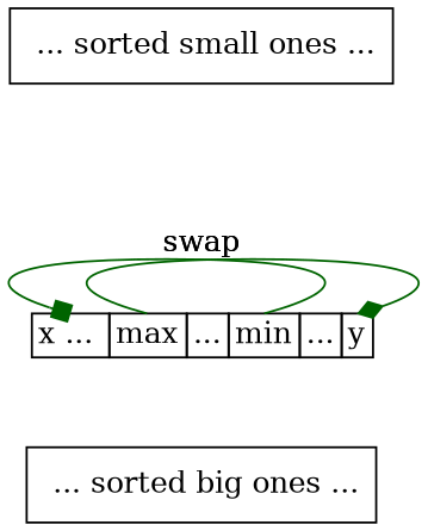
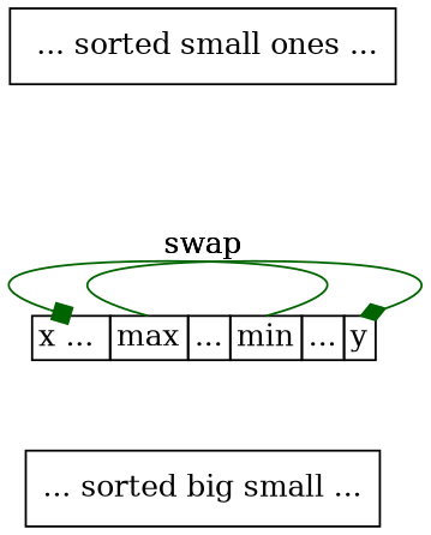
  digraph {
    rankdir=LR
    node [shape=box]
    n1 [label=" ... sorted small ones ..."]
    n2 [label=<<table BORDER="0" CELLBORDER="1" CELLSPACING="0">              <tr><td port="hd">x ... </td><td port="ma">max</td><td>...</td><td port="mi">min</td><td>...</td><td port="tl">y</td></tr></table>> shape=plaintext]
-   n3 [label=" ... sorted big ones ..."]
+   n3 [label="... sorted big small ..."]
    subgraph sub_1 {
      rank=same
      n1
      n2
      n3
    }
    n1 -> n2 [style=invis]
    n2 -> n2 [headport="hd:n" label=swap tailport="mi:n" color=darkgreen arrowhead=box]
    n2 -> n2 [headport="tl:n" label=swap tailport="ma:n" color=darkgreen arrowhead=diamond]
    n2 -> n3 [style=invis]
  }
